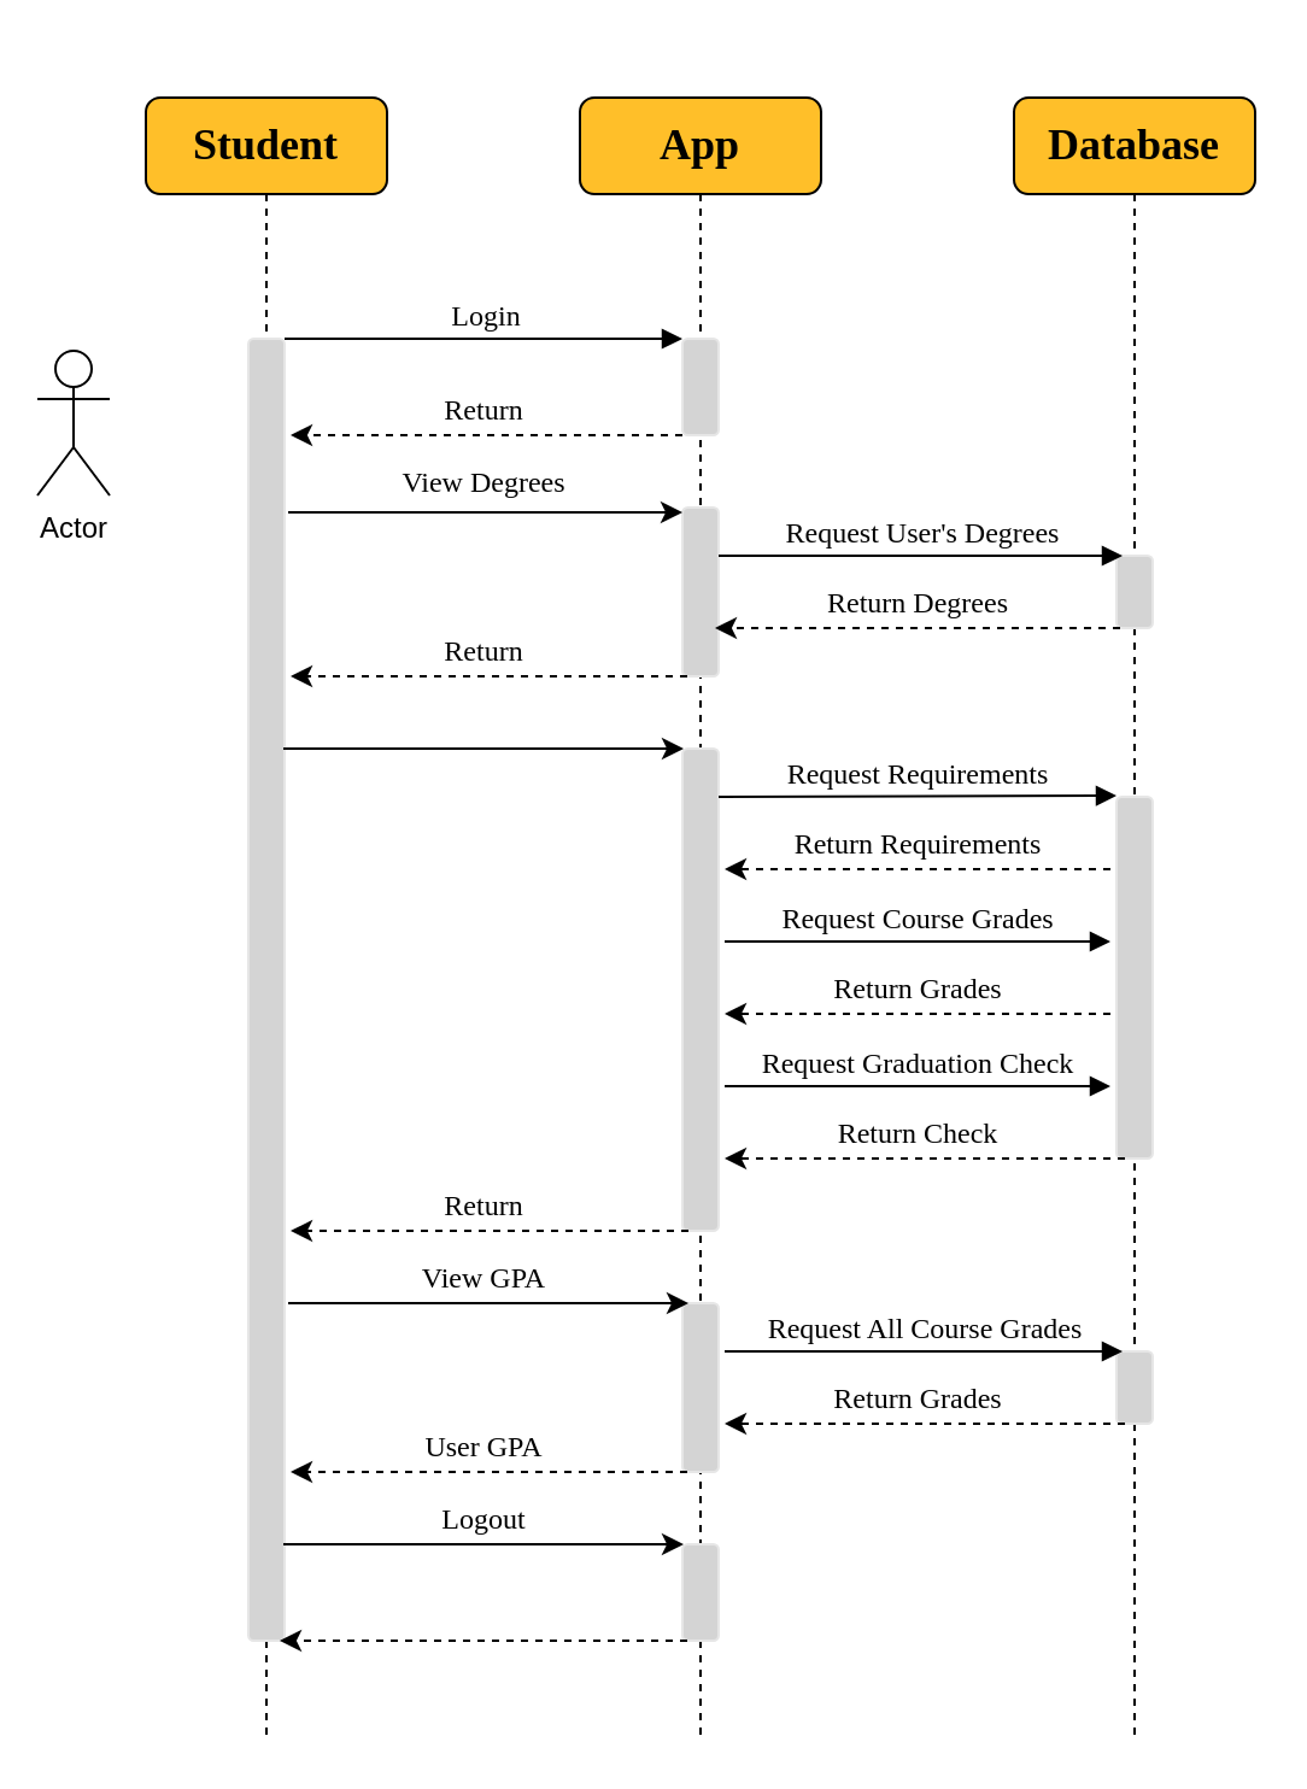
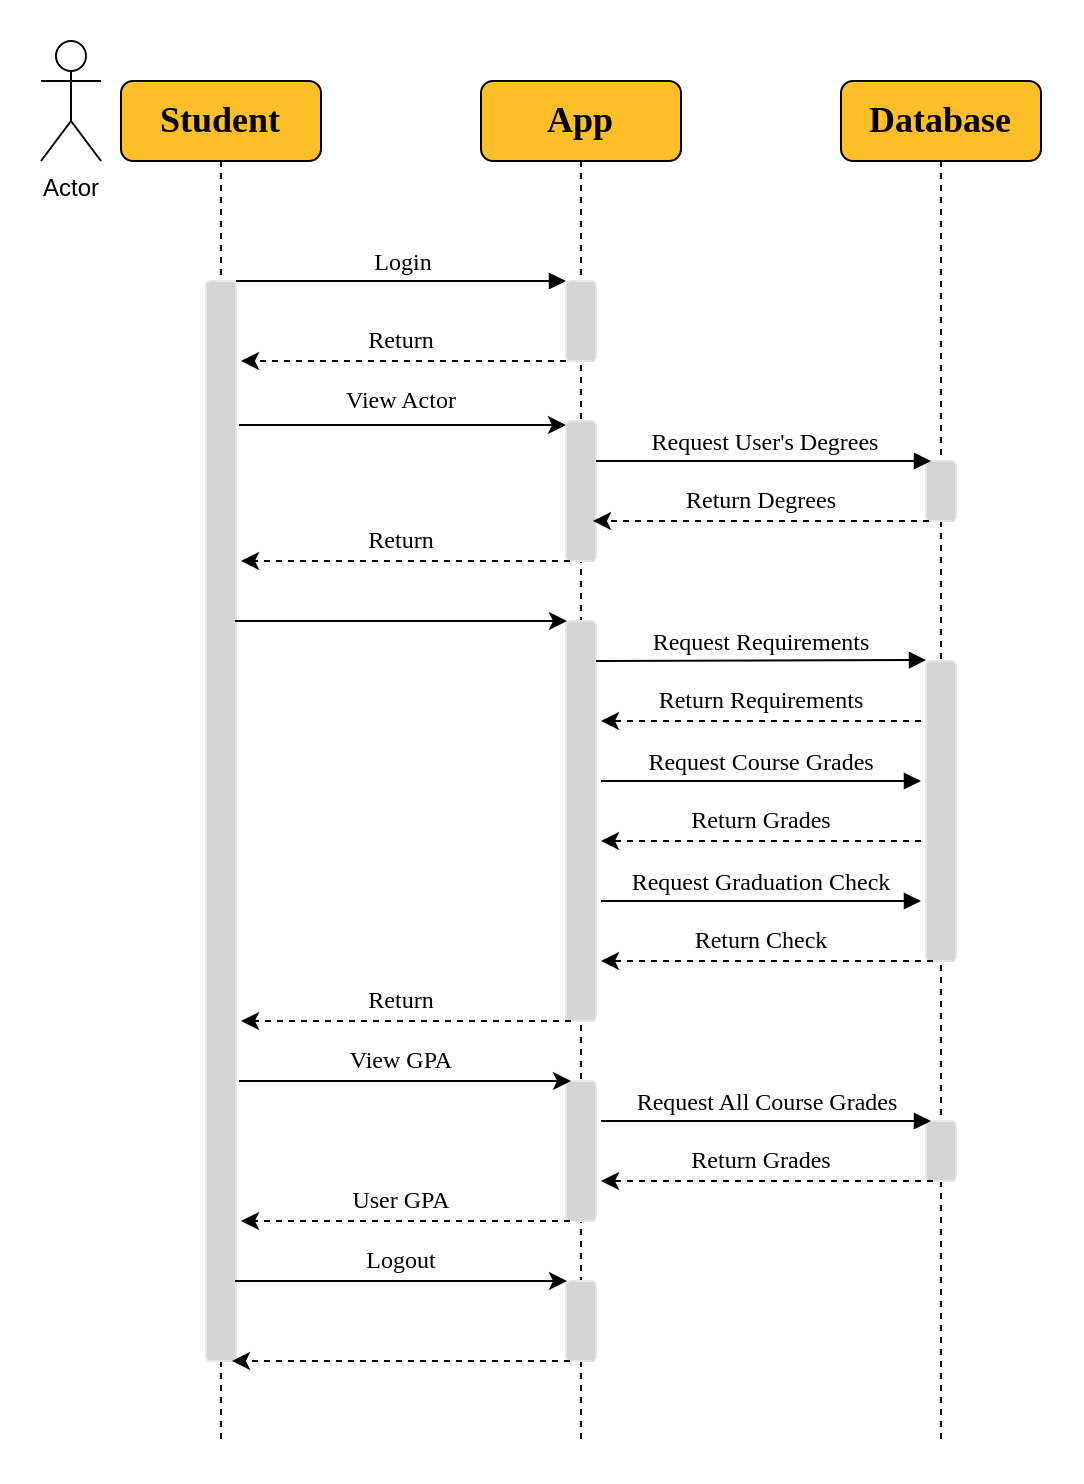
  <mxCell id="0" />
  <mxCell id="1" parent="0" />
  <mxCell id="2" value="&lt;font style=&quot;font-size: 18px&quot;&gt;&lt;b&gt;Student&lt;/b&gt;&lt;/font&gt;" style="shape=umlLifeline;perimeter=lifelinePerimeter;whiteSpace=wrap;html=1;container=1;collapsible=0;recursiveResize=0;outlineConnect=0;rounded=1;shadow=0;comic=0;labelBackgroundColor=none;strokeWidth=1;fontFamily=Verdana;fontSize=12;align=center;fillColor=#FFBF29;" parent="1" vertex="1"><mxGeometry x="60" y="40" width="100" height="680" as="geometry" /></mxCell>
  <mxCell id="3" value="" style="html=1;points=[];perimeter=orthogonalPerimeter;rounded=1;shadow=0;comic=0;labelBackgroundColor=none;strokeWidth=1;fontFamily=Verdana;fontSize=12;align=center;fillColor=#D4D4D4;strokeColor=#E6E6E6;" parent="2" vertex="1"><mxGeometry x="42.5" y="100" width="15" height="540" as="geometry" /></mxCell>
  <mxCell id="4" value="&lt;b&gt;&lt;font style=&quot;font-size: 18px&quot;&gt;App&lt;/font&gt;&lt;/b&gt;" style="shape=umlLifeline;perimeter=lifelinePerimeter;whiteSpace=wrap;html=1;container=1;collapsible=0;recursiveResize=0;outlineConnect=0;rounded=1;shadow=0;comic=0;labelBackgroundColor=none;strokeWidth=1;fontFamily=Verdana;fontSize=12;align=center;fillColor=#FFBF29;" parent="1" vertex="1"><mxGeometry x="240" y="40" width="100" height="680" as="geometry" /></mxCell>
  <mxCell id="5" value="" style="html=1;points=[];perimeter=orthogonalPerimeter;rounded=1;shadow=0;comic=0;labelBackgroundColor=none;strokeWidth=1;fontFamily=Verdana;fontSize=12;align=center;fillColor=#D4D4D4;strokeColor=#E6E6E6;" parent="4" vertex="1"><mxGeometry x="42.5" y="100" width="15" height="40" as="geometry" /></mxCell>
  <mxCell id="6" value="" style="html=1;points=[];perimeter=orthogonalPerimeter;rounded=1;shadow=0;comic=0;labelBackgroundColor=none;strokeWidth=1;fontFamily=Verdana;fontSize=12;align=center;fillColor=#D4D4D4;strokeColor=#E6E6E6;" parent="4" vertex="1"><mxGeometry x="42.5" y="170" width="15" height="70" as="geometry" /></mxCell>
  <mxCell id="7" value="" style="html=1;points=[];perimeter=orthogonalPerimeter;rounded=1;shadow=0;comic=0;labelBackgroundColor=none;strokeWidth=1;fontFamily=Verdana;fontSize=12;align=center;fillColor=#D4D4D4;strokeColor=#E6E6E6;" parent="4" vertex="1"><mxGeometry x="42.5" y="270" width="15" height="200" as="geometry" /></mxCell>
  <mxCell id="8" value="" style="html=1;points=[];perimeter=orthogonalPerimeter;rounded=1;shadow=0;comic=0;labelBackgroundColor=none;strokeWidth=1;fontFamily=Verdana;fontSize=12;align=center;fillColor=#D4D4D4;strokeColor=#E6E6E6;" parent="4" vertex="1"><mxGeometry x="42.5" y="500" width="15" height="70" as="geometry" /></mxCell>
  <mxCell id="9" value="" style="html=1;points=[];perimeter=orthogonalPerimeter;rounded=1;shadow=0;comic=0;labelBackgroundColor=none;strokeWidth=1;fontFamily=Verdana;fontSize=12;align=center;fillColor=#D4D4D4;strokeColor=#E6E6E6;" parent="4" vertex="1"><mxGeometry x="42.5" y="600" width="15" height="40" as="geometry" /></mxCell>
  <mxCell id="10" value="&lt;b&gt;&lt;font style=&quot;font-size: 18px&quot;&gt;Database&lt;/font&gt;&lt;/b&gt;" style="shape=umlLifeline;perimeter=lifelinePerimeter;whiteSpace=wrap;html=1;container=1;collapsible=0;recursiveResize=0;outlineConnect=0;rounded=1;shadow=0;comic=0;labelBackgroundColor=none;strokeWidth=1;fontFamily=Verdana;fontSize=12;align=center;fillColor=#FFBF29;" parent="1" vertex="1"><mxGeometry x="420" y="40" width="100" height="680" as="geometry" /></mxCell>
  <mxCell id="11" value="" style="html=1;points=[];perimeter=orthogonalPerimeter;rounded=1;shadow=0;comic=0;labelBackgroundColor=none;strokeWidth=1;fontFamily=Verdana;fontSize=12;align=center;fillColor=#D4D4D4;strokeColor=#E6E6E6;" parent="10" vertex="1"><mxGeometry x="42.5" y="190" width="15" height="30" as="geometry" /></mxCell>
  <mxCell id="12" value="" style="html=1;points=[];perimeter=orthogonalPerimeter;rounded=1;shadow=0;comic=0;labelBackgroundColor=none;strokeWidth=1;fontFamily=Verdana;fontSize=12;align=center;fillColor=#D4D4D4;strokeColor=#E6E6E6;" parent="10" vertex="1"><mxGeometry x="42.5" y="290" width="15" height="150" as="geometry" /></mxCell>
  <mxCell id="13" value="" style="html=1;points=[];perimeter=orthogonalPerimeter;rounded=1;shadow=0;comic=0;labelBackgroundColor=none;strokeWidth=1;fontFamily=Verdana;fontSize=12;align=center;fillColor=#D4D4D4;strokeColor=#E6E6E6;" parent="10" vertex="1"><mxGeometry x="42.5" y="520" width="15" height="30" as="geometry" /></mxCell>
  <mxCell id="14" value="Login" style="html=1;verticalAlign=bottom;endArrow=block;entryX=0;entryY=0;labelBackgroundColor=none;fontFamily=Verdana;fontSize=12;edgeStyle=elbowEdgeStyle;elbow=vertical;" parent="1" source="3" target="5" edge="1"><mxGeometry relative="1" as="geometry"><mxPoint x="180" y="150" as="sourcePoint" /></mxGeometry></mxCell>
  <mxCell id="15" value="Request User's Degrees" style="html=1;verticalAlign=bottom;endArrow=block;labelBackgroundColor=none;fontFamily=Verdana;fontSize=12;edgeStyle=elbowEdgeStyle;elbow=vertical;" parent="1" source="6" edge="1"><mxGeometry relative="1" as="geometry"><mxPoint x="330" y="160" as="sourcePoint" /><Array as="points"><mxPoint x="310" y="230" /><mxPoint x="270" y="200" /></Array><mxPoint x="465" y="230" as="targetPoint" /></mxGeometry></mxCell>
  <mxCell id="16" value="" style="edgeStyle=orthogonalEdgeStyle;rounded=0;orthogonalLoop=1;jettySize=auto;html=1;dashed=1;" parent="1" source="5" edge="1"><mxGeometry relative="1" as="geometry"><mxPoint x="120" y="180" as="targetPoint" /><Array as="points"><mxPoint x="210" y="180" /><mxPoint x="210" y="180" /></Array></mxGeometry></mxCell>
  <mxCell id="17" value="&lt;font face=&quot;Verdana&quot;&gt;Return&lt;/font&gt;" style="text;html=1;align=center;verticalAlign=middle;resizable=0;points=[];autosize=1;" parent="1" vertex="1"><mxGeometry x="175" y="160" width="50" height="20" as="geometry" /></mxCell>
  <mxCell id="18" value="" style="edgeStyle=orthogonalEdgeStyle;rounded=0;orthogonalLoop=1;jettySize=auto;html=1;entryX=0;entryY=0.029;entryDx=0;entryDy=0;entryPerimeter=0;" parent="1" target="6" edge="1"><mxGeometry relative="1" as="geometry"><mxPoint x="119" y="212" as="sourcePoint" /><mxPoint x="195" y="360" as="targetPoint" /><Array as="points"><mxPoint x="119" y="212" /></Array></mxGeometry></mxCell>
- <mxCell id="19" value="&lt;font face=&quot;Verdana&quot;&gt;View Degrees&lt;/font&gt;" style="text;html=1;align=center;verticalAlign=middle;resizable=0;points=[];autosize=1;" parent="1" vertex="1"><mxGeometry x="160" y="190" width="80" height="20" as="geometry" /></mxCell>
+ <mxCell id="19" value="&lt;font face=&quot;Verdana&quot;&gt;View Actor&lt;/font&gt;" style="text;html=1;align=center;verticalAlign=middle;resizable=0;points=[];autosize=1;" parent="1" vertex="1"><mxGeometry x="160" y="190" width="80" height="20" as="geometry" /></mxCell>
  <mxCell id="20" value="" style="edgeStyle=orthogonalEdgeStyle;rounded=0;orthogonalLoop=1;jettySize=auto;html=1;exitX=0.1;exitY=1;exitDx=0;exitDy=0;exitPerimeter=0;entryX=0.9;entryY=0.714;entryDx=0;entryDy=0;entryPerimeter=0;dashed=1;" parent="1" source="11" target="6" edge="1"><mxGeometry relative="1" as="geometry"><mxPoint x="375" y="245" as="targetPoint" /><Array as="points"><mxPoint x="360" y="260" /><mxPoint x="360" y="260" /></Array></mxGeometry></mxCell>
  <mxCell id="21" value="&lt;font face=&quot;Verdana&quot;&gt;Return Degrees&lt;/font&gt;" style="text;html=1;align=center;verticalAlign=middle;resizable=0;points=[];autosize=1;" parent="1" vertex="1"><mxGeometry x="335" y="240" width="90" height="20" as="geometry" /></mxCell>
  <mxCell id="22" value="" style="edgeStyle=orthogonalEdgeStyle;rounded=0;orthogonalLoop=1;jettySize=auto;html=1;dashed=1;" parent="1" edge="1"><mxGeometry relative="1" as="geometry"><mxPoint x="284.5" y="280" as="sourcePoint" /><mxPoint x="120" y="280" as="targetPoint" /><Array as="points"><mxPoint x="209.5" y="280" /><mxPoint x="209.5" y="280" /></Array></mxGeometry></mxCell>
  <mxCell id="23" value="&lt;font face=&quot;Verdana&quot;&gt;Return&lt;/font&gt;" style="text;html=1;align=center;verticalAlign=middle;resizable=0;points=[];autosize=1;" parent="1" vertex="1"><mxGeometry x="175" y="260" width="50" height="20" as="geometry" /></mxCell>
  <mxCell id="24" value="" style="edgeStyle=orthogonalEdgeStyle;rounded=0;orthogonalLoop=1;jettySize=auto;html=1;entryX=0;entryY=0.029;entryDx=0;entryDy=0;entryPerimeter=0;" parent="1" edge="1"><mxGeometry relative="1" as="geometry"><mxPoint x="117" y="310" as="sourcePoint" /><mxPoint x="283" y="310" as="targetPoint" /><Array as="points"><mxPoint x="117" y="310" /></Array></mxGeometry></mxCell>
  <mxCell id="25" value="Request Requirements" style="html=1;verticalAlign=bottom;endArrow=block;entryX=0;entryY=0;labelBackgroundColor=none;fontFamily=Verdana;fontSize=12;edgeStyle=elbowEdgeStyle;elbow=vertical;" parent="1" edge="1"><mxGeometry relative="1" as="geometry"><mxPoint x="297.5" y="330" as="sourcePoint" /><mxPoint x="462.5" y="329.5" as="targetPoint" /><Array as="points"><mxPoint x="307.5" y="329.5" /><mxPoint x="267.5" y="299.5" /></Array></mxGeometry></mxCell>
  <mxCell id="26" value="" style="edgeStyle=orthogonalEdgeStyle;rounded=0;orthogonalLoop=1;jettySize=auto;html=1;dashed=1;" parent="1" edge="1"><mxGeometry relative="1" as="geometry"><mxPoint x="460" y="360" as="sourcePoint" /><mxPoint x="300" y="360" as="targetPoint" /><Array as="points"><mxPoint x="359" y="360" /><mxPoint x="359" y="360" /></Array></mxGeometry></mxCell>
  <mxCell id="27" value="&lt;font face=&quot;Verdana&quot;&gt;Return Requirements&lt;/font&gt;" style="text;html=1;align=center;verticalAlign=middle;resizable=0;points=[];autosize=1;" parent="1" vertex="1"><mxGeometry x="320" y="340" width="120" height="20" as="geometry" /></mxCell>
  <mxCell id="28" value="Request Course Grades" style="html=1;verticalAlign=bottom;endArrow=block;labelBackgroundColor=none;fontFamily=Verdana;fontSize=12;edgeStyle=elbowEdgeStyle;elbow=vertical;" parent="1" edge="1"><mxGeometry relative="1" as="geometry"><mxPoint x="300" y="390" as="sourcePoint" /><mxPoint x="460" y="390" as="targetPoint" /><Array as="points"><mxPoint x="310" y="390" /><mxPoint x="270" y="360" /></Array></mxGeometry></mxCell>
  <mxCell id="29" value="" style="edgeStyle=orthogonalEdgeStyle;rounded=0;orthogonalLoop=1;jettySize=auto;html=1;dashed=1;" parent="1" edge="1"><mxGeometry relative="1" as="geometry"><mxPoint x="460" y="420" as="sourcePoint" /><mxPoint x="300" y="420" as="targetPoint" /><Array as="points"><mxPoint x="361" y="420" /><mxPoint x="361" y="420" /></Array></mxGeometry></mxCell>
  <mxCell id="30" value="&lt;font face=&quot;Verdana&quot;&gt;Return Grades&lt;/font&gt;" style="text;html=1;align=center;verticalAlign=middle;resizable=0;points=[];autosize=1;" parent="1" vertex="1"><mxGeometry x="335" y="400" width="90" height="20" as="geometry" /></mxCell>
  <mxCell id="31" value="Request Graduation Check" style="html=1;verticalAlign=bottom;endArrow=block;labelBackgroundColor=none;fontFamily=Verdana;fontSize=12;edgeStyle=elbowEdgeStyle;elbow=vertical;" parent="1" edge="1"><mxGeometry relative="1" as="geometry"><mxPoint x="300" y="450" as="sourcePoint" /><mxPoint x="460" y="450" as="targetPoint" /><Array as="points"><mxPoint x="310" y="450" /><mxPoint x="270" y="420" /></Array></mxGeometry></mxCell>
  <mxCell id="32" value="" style="edgeStyle=orthogonalEdgeStyle;rounded=0;orthogonalLoop=1;jettySize=auto;html=1;exitX=0.1;exitY=1;exitDx=0;exitDy=0;exitPerimeter=0;dashed=1;" parent="1" edge="1"><mxGeometry relative="1" as="geometry"><mxPoint x="466" y="480" as="sourcePoint" /><mxPoint x="300" y="480" as="targetPoint" /><Array as="points"><mxPoint x="360" y="480" /><mxPoint x="360" y="480" /></Array></mxGeometry></mxCell>
  <mxCell id="33" value="&lt;font face=&quot;Verdana&quot;&gt;Return Check&lt;/font&gt;" style="text;html=1;align=center;verticalAlign=middle;resizable=0;points=[];autosize=1;" parent="1" vertex="1"><mxGeometry x="340" y="460" width="80" height="20" as="geometry" /></mxCell>
  <mxCell id="34" value="" style="edgeStyle=orthogonalEdgeStyle;rounded=0;orthogonalLoop=1;jettySize=auto;html=1;dashed=1;" parent="1" edge="1"><mxGeometry relative="1" as="geometry"><mxPoint x="285" y="510" as="sourcePoint" /><mxPoint x="120" y="510" as="targetPoint" /><Array as="points"><mxPoint x="209.5" y="510" /><mxPoint x="209.5" y="510" /></Array></mxGeometry></mxCell>
  <mxCell id="35" value="&lt;font face=&quot;Verdana&quot;&gt;Return&lt;/font&gt;" style="text;html=1;align=center;verticalAlign=middle;resizable=0;points=[];autosize=1;" parent="1" vertex="1"><mxGeometry x="175" y="490" width="50" height="20" as="geometry" /></mxCell>
  <mxCell id="36" value="" style="edgeStyle=orthogonalEdgeStyle;rounded=0;orthogonalLoop=1;jettySize=auto;html=1;entryX=0;entryY=0.029;entryDx=0;entryDy=0;entryPerimeter=0;" parent="1" edge="1"><mxGeometry relative="1" as="geometry"><mxPoint x="119" y="540" as="sourcePoint" /><mxPoint x="285" y="540" as="targetPoint" /><Array as="points"><mxPoint x="119" y="540" /></Array></mxGeometry></mxCell>
  <mxCell id="37" value="&lt;font face=&quot;Verdana&quot;&gt;View GPA&lt;/font&gt;" style="text;html=1;align=center;verticalAlign=middle;resizable=0;points=[];autosize=1;" parent="1" vertex="1"><mxGeometry x="165" y="520" width="70" height="20" as="geometry" /></mxCell>
  <mxCell id="38" value="Request All Course Grades" style="html=1;verticalAlign=bottom;endArrow=block;entryX=0;entryY=0;labelBackgroundColor=none;fontFamily=Verdana;fontSize=12;edgeStyle=elbowEdgeStyle;elbow=vertical;" parent="1" edge="1"><mxGeometry relative="1" as="geometry"><mxPoint x="300" y="560" as="sourcePoint" /><mxPoint x="465" y="560" as="targetPoint" /><Array as="points"><mxPoint x="310" y="560" /><mxPoint x="270" y="530" /></Array></mxGeometry></mxCell>
  <mxCell id="39" value="" style="edgeStyle=orthogonalEdgeStyle;rounded=0;orthogonalLoop=1;jettySize=auto;html=1;exitX=0.1;exitY=1;exitDx=0;exitDy=0;exitPerimeter=0;dashed=1;" parent="1" edge="1"><mxGeometry relative="1" as="geometry"><mxPoint x="466" y="590" as="sourcePoint" /><mxPoint x="300" y="590" as="targetPoint" /><Array as="points"><mxPoint x="360" y="590" /><mxPoint x="360" y="590" /></Array></mxGeometry></mxCell>
  <mxCell id="40" value="&lt;font face=&quot;Verdana&quot;&gt;Return Grades&lt;/font&gt;" style="text;html=1;align=center;verticalAlign=middle;resizable=0;points=[];autosize=1;" parent="1" vertex="1"><mxGeometry x="335" y="570" width="90" height="20" as="geometry" /></mxCell>
  <mxCell id="41" value="" style="edgeStyle=orthogonalEdgeStyle;rounded=0;orthogonalLoop=1;jettySize=auto;html=1;dashed=1;" parent="1" edge="1"><mxGeometry relative="1" as="geometry"><mxPoint x="284.5" y="610" as="sourcePoint" /><mxPoint x="120" y="610" as="targetPoint" /><Array as="points"><mxPoint x="209.5" y="610" /><mxPoint x="209.5" y="610" /></Array></mxGeometry></mxCell>
  <mxCell id="42" value="&lt;font face=&quot;Verdana&quot;&gt;User GPA&lt;/font&gt;" style="text;html=1;align=center;verticalAlign=middle;resizable=0;points=[];autosize=1;" parent="1" vertex="1"><mxGeometry x="165" y="590" width="70" height="20" as="geometry" /></mxCell>
  <mxCell id="43" value="" style="edgeStyle=orthogonalEdgeStyle;rounded=0;orthogonalLoop=1;jettySize=auto;html=1;entryX=0;entryY=0.029;entryDx=0;entryDy=0;entryPerimeter=0;" parent="1" edge="1"><mxGeometry relative="1" as="geometry"><mxPoint x="117" y="640" as="sourcePoint" /><mxPoint x="283" y="640" as="targetPoint" /><Array as="points"><mxPoint x="117" y="640" /></Array></mxGeometry></mxCell>
  <mxCell id="44" value="&lt;font face=&quot;Verdana&quot;&gt;Logout&lt;/font&gt;" style="text;html=1;align=center;verticalAlign=middle;resizable=0;points=[];autosize=1;" parent="1" vertex="1"><mxGeometry x="175" y="620" width="50" height="20" as="geometry" /></mxCell>
  <mxCell id="45" value="" style="edgeStyle=orthogonalEdgeStyle;rounded=0;orthogonalLoop=1;jettySize=auto;html=1;dashed=1;" parent="1" edge="1"><mxGeometry relative="1" as="geometry"><mxPoint x="284.5" y="680" as="sourcePoint" /><mxPoint x="115.5" y="680" as="targetPoint" /><Array as="points"><mxPoint x="209" y="680" /><mxPoint x="209" y="680" /></Array></mxGeometry></mxCell>
- <mxCell id="46" value="Actor" style="shape=umlActor;verticalLabelPosition=bottom;labelBackgroundColor=#ffffff;verticalAlign=top;html=1;outlineConnect=0;fillColor=#FFFFFF;" parent="1" vertex="1"><mxGeometry x="15" y="145" width="30" height="60" as="geometry" /></mxCell>
+ <mxCell id="46" value="Actor" style="shape=umlActor;verticalLabelPosition=bottom;labelBackgroundColor=#ffffff;verticalAlign=top;html=1;outlineConnect=0;fillColor=#FFFFFF;" parent="1" vertex="1"><mxGeometry x="20" y="20" width="30" height="60" as="geometry" /></mxCell>
